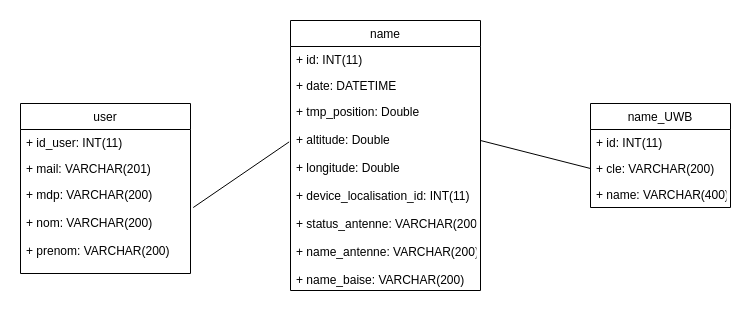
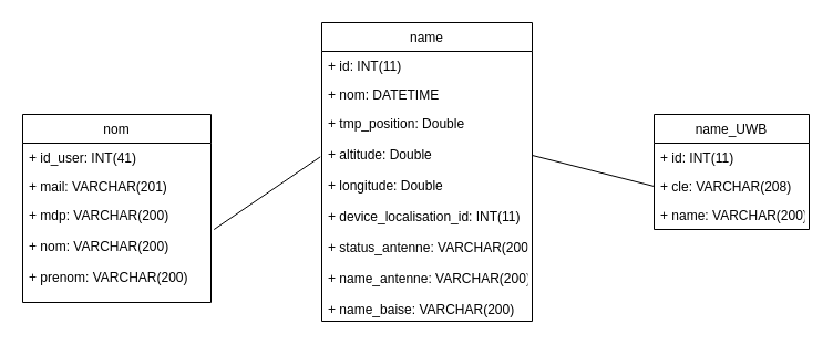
  <mxCell id="0" />
  <mxCell id="1" parent="0" />
  <mxCell id="2" value="name" style="swimlane;fontStyle=0;childLayout=stackLayout;horizontal=1;startSize=26;fillColor=none;horizontalStack=0;resizeParent=1;resizeParentMax=0;resizeLast=0;collapsible=1;marginBottom=0;" vertex="1" parent="1"><mxGeometry x="290" y="20" width="190" height="270" as="geometry" /></mxCell>
  <mxCell id="3" value="+ id: INT(11)" style="text;strokeColor=none;fillColor=none;align=left;verticalAlign=top;spacingLeft=4;spacingRight=4;overflow=hidden;rotatable=0;points=[[0,0.5],[1,0.5]];portConstraint=eastwest;" vertex="1" parent="2"><mxGeometry y="26" width="190" height="26" as="geometry" /></mxCell>
- <mxCell id="4" value="+ date: DATETIME" style="text;strokeColor=none;fillColor=none;align=left;verticalAlign=top;spacingLeft=4;spacingRight=4;overflow=hidden;rotatable=0;points=[[0,0.5],[1,0.5]];portConstraint=eastwest;" vertex="1" parent="2"><mxGeometry y="52" width="190" height="26" as="geometry" /></mxCell>
+ <mxCell id="4" value="+ nom: DATETIME" style="text;strokeColor=none;fillColor=none;align=left;verticalAlign=top;spacingLeft=4;spacingRight=4;overflow=hidden;rotatable=0;points=[[0,0.5],[1,0.5]];portConstraint=eastwest;" vertex="1" parent="2"><mxGeometry y="52" width="190" height="26" as="geometry" /></mxCell>
  <mxCell id="5" value="+ tmp_position: Double&#10;&#10;+ altitude: Double&#10;&#10;+ longitude: Double&#10;&#10;+ device_localisation_id: INT(11)&#10;&#10;+ status_antenne: VARCHAR(200)&#10;&#10;+ name_antenne: VARCHAR(200)&#10;&#10;+ name_baise: VARCHAR(200)" style="text;strokeColor=none;fillColor=none;align=left;verticalAlign=top;spacingLeft=4;spacingRight=4;overflow=hidden;rotatable=0;points=[[0,0.5],[1,0.5]];portConstraint=eastwest;" vertex="1" parent="2"><mxGeometry y="78" width="190" height="192" as="geometry" /></mxCell>
- <mxCell id="6" value="user" style="swimlane;fontStyle=0;childLayout=stackLayout;horizontal=1;startSize=26;fillColor=none;horizontalStack=0;resizeParent=1;resizeParentMax=0;resizeLast=0;collapsible=1;marginBottom=0;" vertex="1" parent="1"><mxGeometry x="20" y="103" width="170" height="170" as="geometry" /></mxCell>
- <mxCell id="7" value="+ id_user: INT(11)" style="text;strokeColor=none;fillColor=none;align=left;verticalAlign=top;spacingLeft=4;spacingRight=4;overflow=hidden;rotatable=0;points=[[0,0.5],[1,0.5]];portConstraint=eastwest;" vertex="1" parent="6"><mxGeometry y="26" width="170" height="26" as="geometry" /></mxCell>
+ <mxCell id="6" value="nom" style="swimlane;fontStyle=0;childLayout=stackLayout;horizontal=1;startSize=26;fillColor=none;horizontalStack=0;resizeParent=1;resizeParentMax=0;resizeLast=0;collapsible=1;marginBottom=0;" vertex="1" parent="1"><mxGeometry x="20" y="103" width="170" height="170" as="geometry" /></mxCell>
+ <mxCell id="7" value="+ id_user: INT(41)" style="text;strokeColor=none;fillColor=none;align=left;verticalAlign=top;spacingLeft=4;spacingRight=4;overflow=hidden;rotatable=0;points=[[0,0.5],[1,0.5]];portConstraint=eastwest;" vertex="1" parent="6"><mxGeometry y="26" width="170" height="26" as="geometry" /></mxCell>
  <mxCell id="8" value="+ mail: VARCHAR(201)" style="text;strokeColor=none;fillColor=none;align=left;verticalAlign=top;spacingLeft=4;spacingRight=4;overflow=hidden;rotatable=0;points=[[0,0.5],[1,0.5]];portConstraint=eastwest;" vertex="1" parent="6"><mxGeometry y="52" width="170" height="26" as="geometry" /></mxCell>
  <mxCell id="9" value="+ mdp: VARCHAR(200)&#10;&#10;+ nom: VARCHAR(200)&#10;&#10;+ prenom: VARCHAR(200)&#10;&#10;" style="text;strokeColor=none;fillColor=none;align=left;verticalAlign=top;spacingLeft=4;spacingRight=4;overflow=hidden;rotatable=0;points=[[0,0.5],[1,0.5]];portConstraint=eastwest;" vertex="1" parent="6"><mxGeometry y="78" width="170" height="92" as="geometry" /></mxCell>
  <mxCell id="10" value="name_UWB" style="swimlane;fontStyle=0;childLayout=stackLayout;horizontal=1;startSize=26;fillColor=none;horizontalStack=0;resizeParent=1;resizeParentMax=0;resizeLast=0;collapsible=1;marginBottom=0;" vertex="1" parent="1"><mxGeometry x="590" y="103" width="140" height="104" as="geometry" /></mxCell>
  <mxCell id="11" value="+ id: INT(11)" style="text;strokeColor=none;fillColor=none;align=left;verticalAlign=top;spacingLeft=4;spacingRight=4;overflow=hidden;rotatable=0;points=[[0,0.5],[1,0.5]];portConstraint=eastwest;" vertex="1" parent="10"><mxGeometry y="26" width="140" height="26" as="geometry" /></mxCell>
- <mxCell id="12" value="+ cle: VARCHAR(200)" style="text;strokeColor=none;fillColor=none;align=left;verticalAlign=top;spacingLeft=4;spacingRight=4;overflow=hidden;rotatable=0;points=[[0,0.5],[1,0.5]];portConstraint=eastwest;" vertex="1" parent="10"><mxGeometry y="52" width="140" height="26" as="geometry" /></mxCell>
- <mxCell id="13" value="+ name: VARCHAR(400)" style="text;strokeColor=none;fillColor=none;align=left;verticalAlign=top;spacingLeft=4;spacingRight=4;overflow=hidden;rotatable=0;points=[[0,0.5],[1,0.5]];portConstraint=eastwest;" vertex="1" parent="10"><mxGeometry y="78" width="140" height="26" as="geometry" /></mxCell>
+ <mxCell id="12" value="+ cle: VARCHAR(208)" style="text;strokeColor=none;fillColor=none;align=left;verticalAlign=top;spacingLeft=4;spacingRight=4;overflow=hidden;rotatable=0;points=[[0,0.5],[1,0.5]];portConstraint=eastwest;" vertex="1" parent="10"><mxGeometry y="52" width="140" height="26" as="geometry" /></mxCell>
+ <mxCell id="13" value="+ name: VARCHAR(200)" style="text;strokeColor=none;fillColor=none;align=left;verticalAlign=top;spacingLeft=4;spacingRight=4;overflow=hidden;rotatable=0;points=[[0,0.5],[1,0.5]];portConstraint=eastwest;" vertex="1" parent="10"><mxGeometry y="78" width="140" height="26" as="geometry" /></mxCell>
  <mxCell id="14" value="" style="endArrow=none;html=1;entryX=-0.007;entryY=0.226;entryDx=0;entryDy=0;entryPerimeter=0;exitX=1.016;exitY=0.283;exitDx=0;exitDy=0;exitPerimeter=0;" edge="1" parent="1" source="9" target="5"><mxGeometry width="50" height="50" relative="1" as="geometry"><mxPoint x="190" y="180" as="sourcePoint" /><mxPoint x="280" y="144" as="targetPoint" /></mxGeometry></mxCell>
  <mxCell id="15" value="" style="endArrow=none;html=1;entryX=0;entryY=0.5;entryDx=0;entryDy=0;" edge="1" parent="1" target="12"><mxGeometry width="50" height="50" relative="1" as="geometry"><mxPoint x="480" y="140" as="sourcePoint" /><mxPoint x="530" y="90" as="targetPoint" /></mxGeometry></mxCell>
